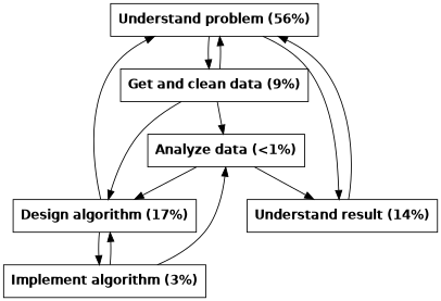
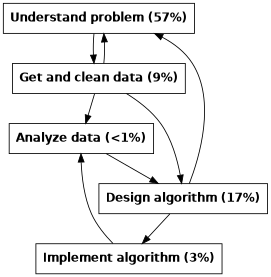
  digraph {
    node [fontname="helvetica-bold" shape=box]
-   n1 [height=0.5 label="Understand problem (56%)"]
+   n1 [height=0.5 label="Understand problem (57%)"]
    n2 [height=0.5 label="Get and clean data (9%)"]
-   n3 [height=0.5 label="Understand result (14%)"]
    n4 [height=0.5 label="Design algorithm (17%)"]
    n5 [height=0.5 label="Analyze data (<1%)"]
    n6 [height=0.5 label="Implement algorithm (3%)"]
    n1 -> n2
-   n1 -> n3
    n2 -> n1
    n2 -> n4
    n2 -> n5
-   n3 -> n1
    n4 -> n1
    n4 -> n6
-   n5 -> n3
    n5 -> n4
-   n6 -> n4
    n6 -> n5
  }
